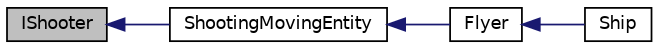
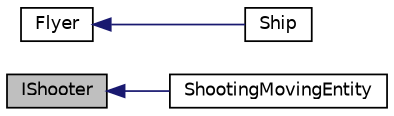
  digraph {
    rankdir=LR
    node [color=black fillcolor=white fontname=Helvetica fontsize=10 shape=record style=filled]
    edge [color=midnightblue dir=back fontname=Helvetica fontsize=10 labelfontname=Helvetica labelfontsize=10 style=solid]
    n1 [fillcolor=grey75 fontcolor=black height=0.2 label=IShooter width=0.4]
    n2 [height=0.2 label=ShootingMovingEntity width=0.4]
    n3 [height=0.2 label=Flyer width=0.4]
    n4 [height=0.2 label=Ship width=0.4]
    n1 -> n2
-   n2 -> n3
    n3 -> n4
  }
